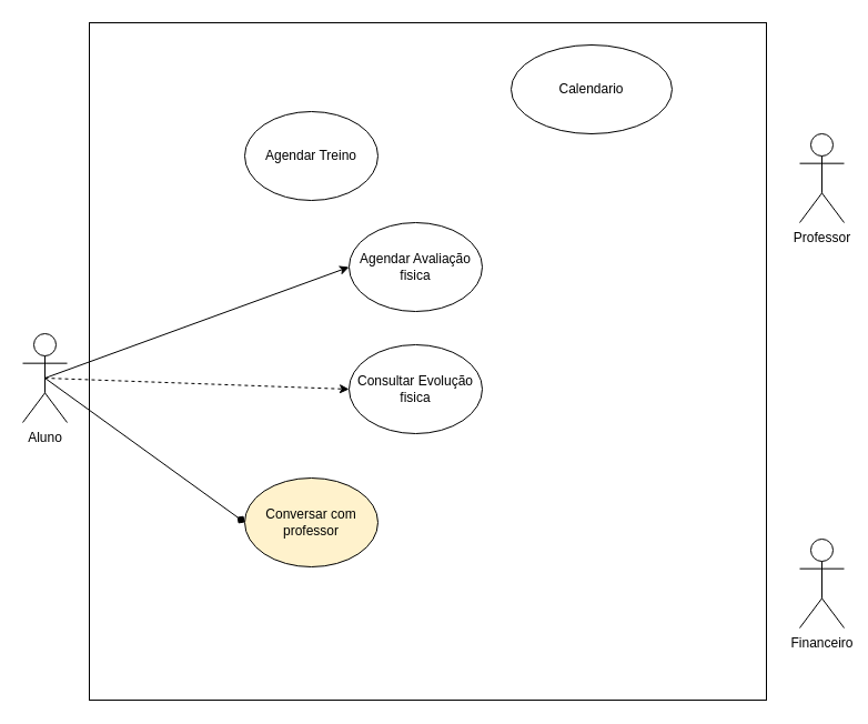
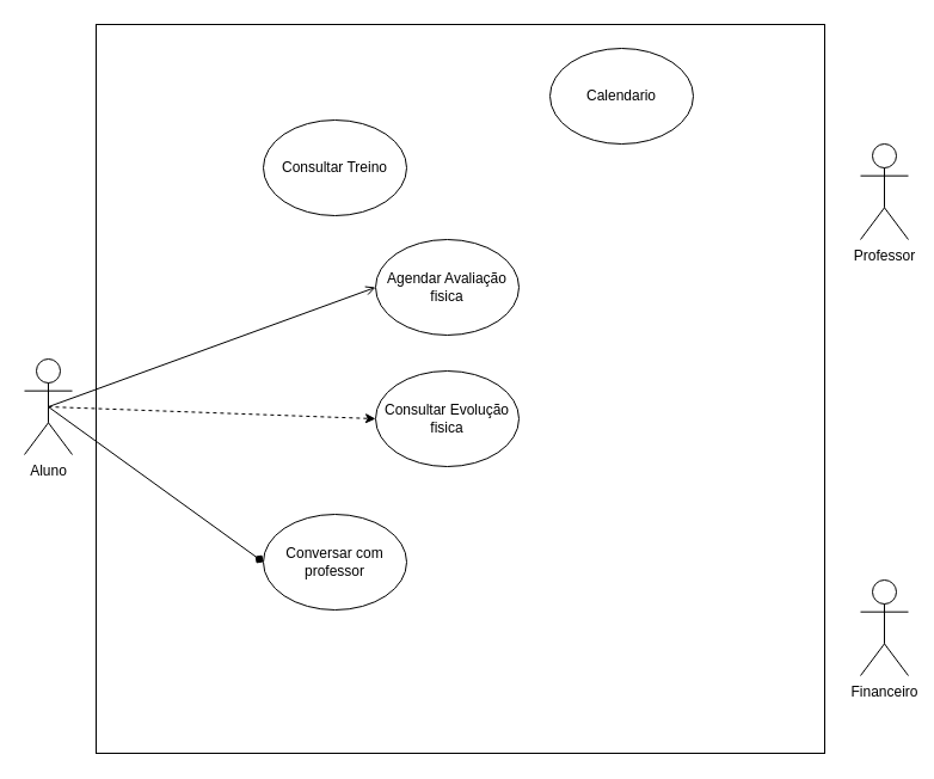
  <mxCell id="0" />
  <mxCell id="1" parent="0" />
  <mxCell id="2" value="" style="rounded=0;whiteSpace=wrap;html=1;" vertex="1" parent="1"><mxGeometry x="80" y="20" width="610" height="610" as="geometry" /></mxCell>
  <mxCell id="3" style="edgeStyle=none;rounded=0;orthogonalLoop=1;jettySize=auto;html=1;exitX=0.5;exitY=0.5;exitDx=0;exitDy=0;exitPerimeter=0;entryX=0;entryY=0.5;entryDx=0;entryDy=0;dashed=1;" edge="1" parent="1" source="5" target="10"><mxGeometry relative="1" as="geometry" /></mxCell>
  <mxCell id="4" style="edgeStyle=none;rounded=0;orthogonalLoop=1;jettySize=auto;html=1;exitX=0.5;exitY=0.5;exitDx=0;exitDy=0;exitPerimeter=0;entryX=0;entryY=0.5;entryDx=0;entryDy=0;endArrow=diamond;" edge="1" parent="1" source="5" target="11"><mxGeometry relative="1" as="geometry" /></mxCell>
  <mxCell id="5" value="Aluno&lt;div&gt;&lt;br&gt;&lt;/div&gt;" style="shape=umlActor;verticalLabelPosition=bottom;verticalAlign=top;html=1;outlineConnect=0;" vertex="1" parent="1"><mxGeometry x="20" y="300" width="40" height="80" as="geometry" /></mxCell>
  <mxCell id="6" value="Professor" style="shape=umlActor;verticalLabelPosition=bottom;verticalAlign=top;html=1;outlineConnect=0;" vertex="1" parent="1"><mxGeometry x="720" y="120" width="40" height="80" as="geometry" /></mxCell>
  <mxCell id="7" value="Financeiro" style="shape=umlActor;verticalLabelPosition=bottom;verticalAlign=top;html=1;outlineConnect=0;" vertex="1" parent="1"><mxGeometry x="720" y="485" width="40" height="80" as="geometry" /></mxCell>
- <mxCell id="8" value="Agendar Treino" style="ellipse;whiteSpace=wrap;html=1;" vertex="1" parent="1"><mxGeometry x="220" y="100" width="120" height="80" as="geometry" /></mxCell>
+ <mxCell id="8" value="Consultar Treino" style="ellipse;whiteSpace=wrap;html=1;" vertex="1" parent="1"><mxGeometry x="220" y="100" width="120" height="80" as="geometry" /></mxCell>
  <mxCell id="9" value="Agendar Avaliação fisica" style="ellipse;whiteSpace=wrap;html=1;" vertex="1" parent="1"><mxGeometry x="314" y="200" width="120" height="80" as="geometry" /></mxCell>
  <mxCell id="10" value="Consultar Evolução fisica" style="ellipse;whiteSpace=wrap;html=1;" vertex="1" parent="1"><mxGeometry x="314" y="310" width="120" height="80" as="geometry" /></mxCell>
- <mxCell id="11" value="Conversar com professor" style="ellipse;whiteSpace=wrap;html=1;fillColor=#fff2cc;" vertex="1" parent="1"><mxGeometry x="220" y="430" width="120" height="80" as="geometry" /></mxCell>
- <mxCell id="12" value="Calendario" style="ellipse;whiteSpace=wrap;html=1;" vertex="1" parent="1"><mxGeometry x="460" y="40" width="145" height="80" as="geometry" /></mxCell>
- <mxCell id="13" style="rounded=0;orthogonalLoop=1;jettySize=auto;html=1;exitX=0.5;exitY=0.5;exitDx=0;exitDy=0;exitPerimeter=0;entryX=0;entryY=0.5;entryDx=0;entryDy=0;" edge="1" parent="1" source="5" target="9"><mxGeometry relative="1" as="geometry" /></mxCell>
+ <mxCell id="11" value="Conversar com professor" style="ellipse;whiteSpace=wrap;html=1;" vertex="1" parent="1"><mxGeometry x="220" y="430" width="120" height="80" as="geometry" /></mxCell>
+ <mxCell id="12" value="Calendario" style="ellipse;whiteSpace=wrap;html=1;" vertex="1" parent="1"><mxGeometry x="460" y="40" width="120" height="80" as="geometry" /></mxCell>
+ <mxCell id="13" style="rounded=0;orthogonalLoop=1;jettySize=auto;html=1;exitX=0.5;exitY=0.5;exitDx=0;exitDy=0;exitPerimeter=0;entryX=0;entryY=0.5;entryDx=0;entryDy=0;endArrow=open;" edge="1" parent="1" source="5" target="9"><mxGeometry relative="1" as="geometry" /></mxCell>
